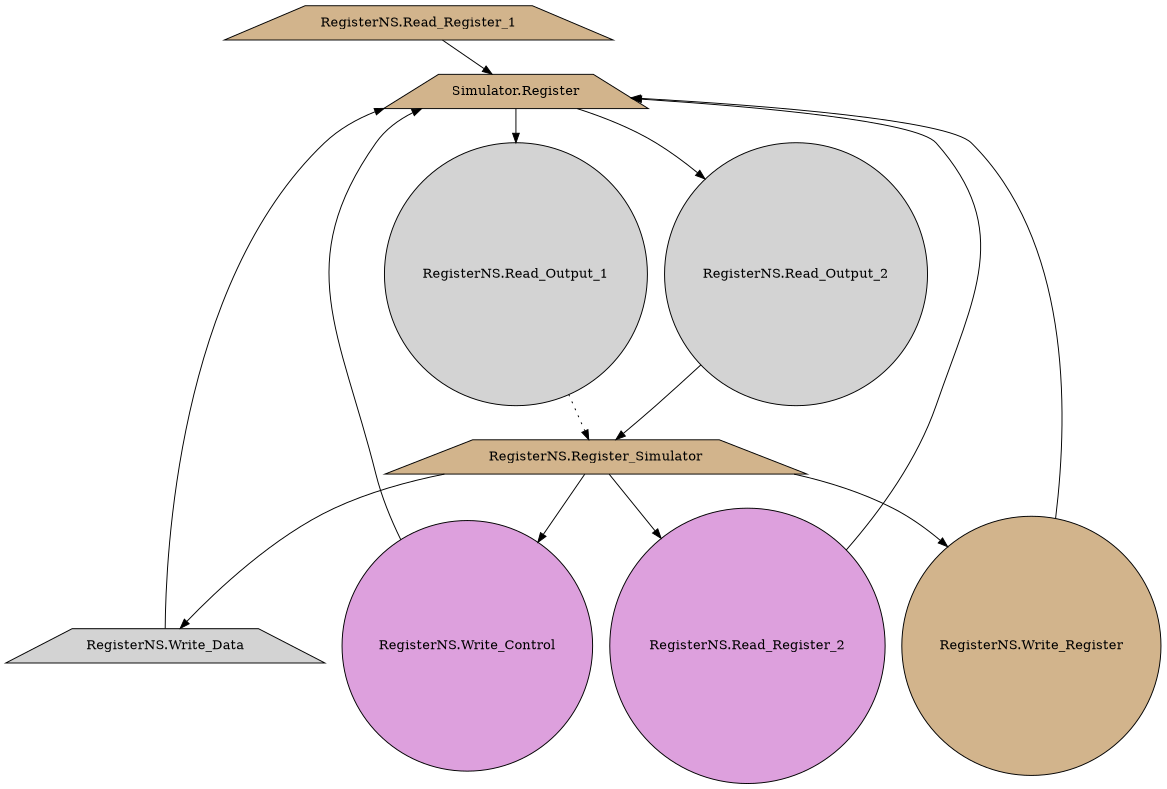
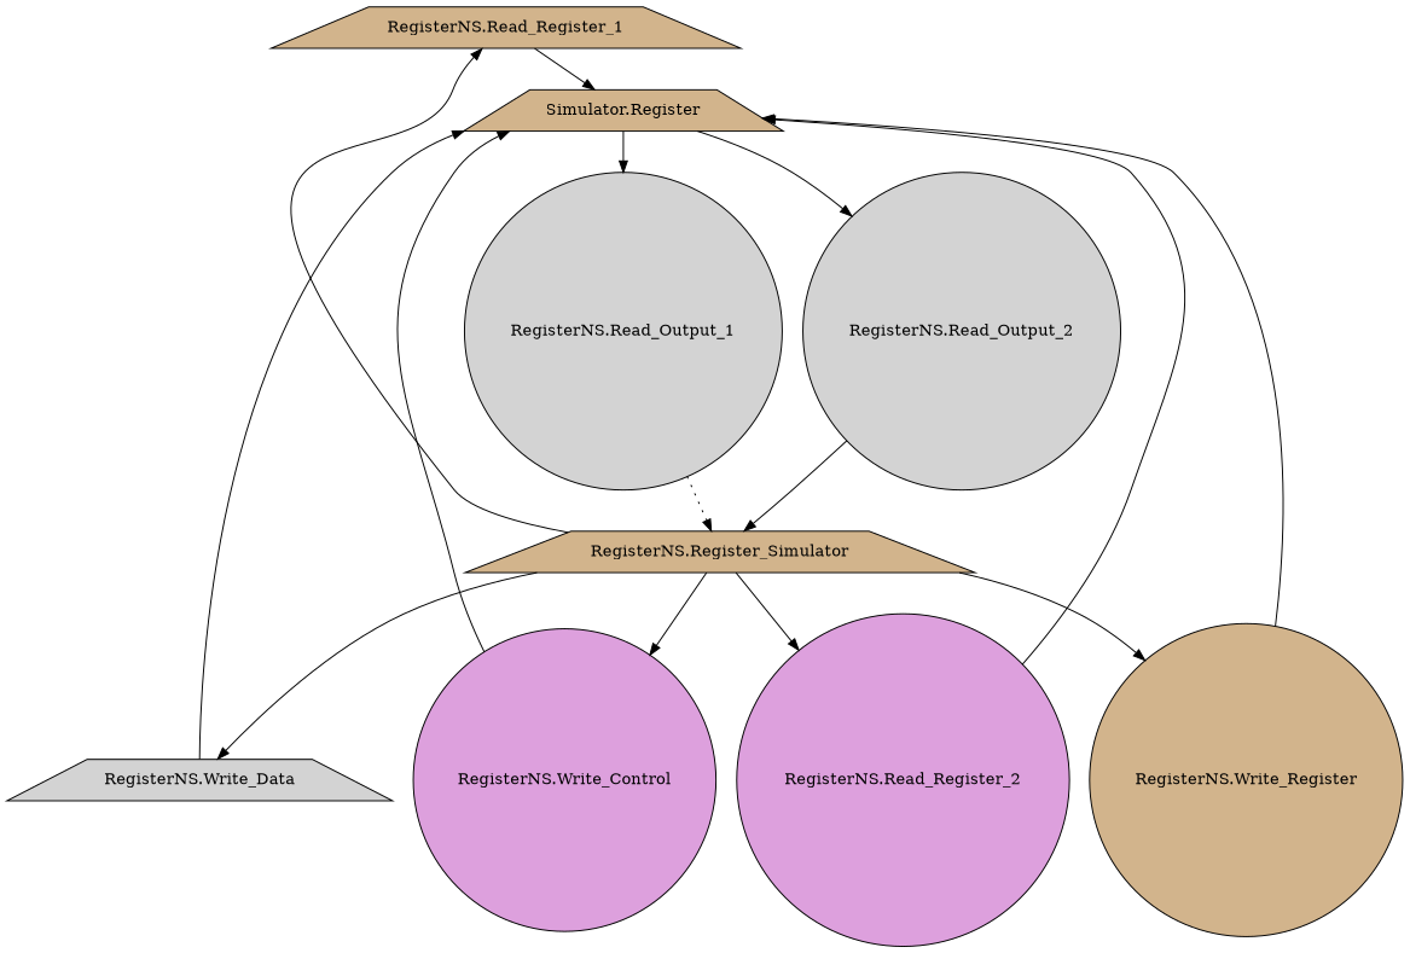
  digraph {
    node [fillcolor=tan shape=circle style=filled]
    "RegisterNS.Read_Register_1" [shape=trapezium]
    n2 [label="Simulator.Register" shape=trapezium]
    "RegisterNS.Read_Output_1" [fillcolor=lightgrey]
    "RegisterNS.Read_Output_2" [fillcolor=lightgrey]
    "RegisterNS.Read_Register_2" [fillcolor=plum]
    "RegisterNS.Write_Register"
    "RegisterNS.Write_Data" [fillcolor=lightgrey shape=trapezium]
    "RegisterNS.Write_Control" [fillcolor=plum]
    "RegisterNS.Register_Simulator" [shape=trapezium]
    "RegisterNS.Read_Register_1" -> n2
    n2 -> "RegisterNS.Read_Output_1"
    n2 -> "RegisterNS.Read_Output_2"
    "RegisterNS.Read_Output_1" -> "RegisterNS.Register_Simulator" [style=dotted]
    "RegisterNS.Read_Output_2" -> "RegisterNS.Register_Simulator" [style=solid]
    "RegisterNS.Read_Register_2" -> n2
    "RegisterNS.Write_Register" -> n2
    "RegisterNS.Write_Data" -> n2
    "RegisterNS.Write_Control" -> n2
+   "RegisterNS.Register_Simulator" -> "RegisterNS.Read_Register_1"
    "RegisterNS.Register_Simulator" -> "RegisterNS.Read_Register_2"
    "RegisterNS.Register_Simulator" -> "RegisterNS.Write_Register"
    "RegisterNS.Register_Simulator" -> "RegisterNS.Write_Data"
    "RegisterNS.Register_Simulator" -> "RegisterNS.Write_Control"
  }
